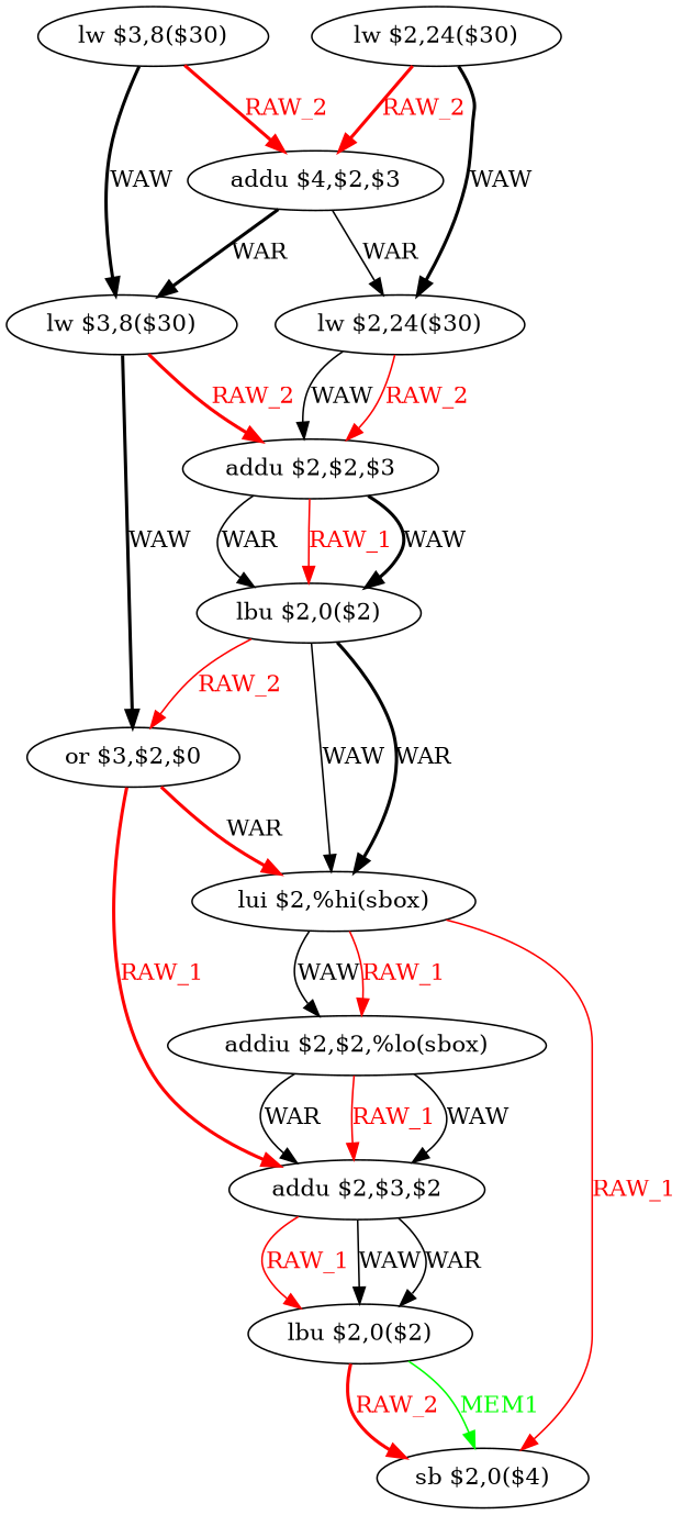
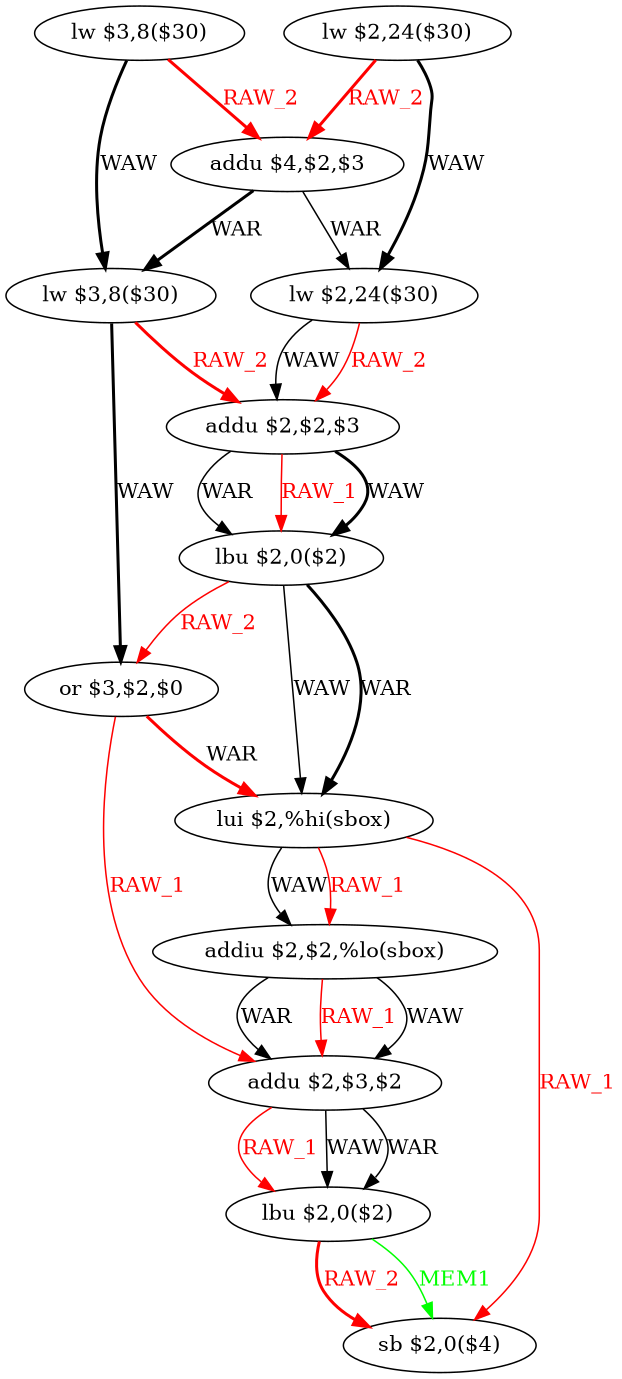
  digraph {
    node [shape=ellipse]
    edge [style=solid]
    n1 [label="lw $3,8($30)"]
    n2 [label="addu $4,$2,$3"]
    n3 [label="lw $3,8($30)"]
    n4 [label="lw $2,24($30)"]
    n5 [label="addu $2,$2,$3"]
    n6 [label="or $3,$2,$0"]
    n7 [label="sb $2,0($4)"]
    n8 [label="lbu $2,0($2)"]
    n9 [label="lui $2,%hi(sbox)"]
    n10 [label="addu $2,$3,$2"]
    n11 [label="addiu $2,$2,%lo(sbox)"]
    n12 [label="lbu $2,0($2)"]
    n13 [label="lw $2,24($30)"]
    n1 -> n2 [color=red fontcolor=red label=RAW_2 style=bold]
    n1 -> n3 [label=WAW style=bold]
    n2 -> n3 [label=WAR style=bold]
    n2 -> n4 [label=WAR]
    n3 -> n5 [color=red fontcolor=red label=RAW_2 style=bold]
    n3 -> n6 [label=WAW style=bold]
    n4 -> n5 [label=WAW]
    n4 -> n5 [color=red fontcolor=red label=RAW_2]
    n5 -> n8 [label=WAW style=bold]
    n5 -> n8 [label=WAR]
    n5 -> n8 [color=red fontcolor=red label=RAW_1]
    n6 -> n9 [color=red label=WAR style=bold]
-   n6 -> n10 [color=red fontcolor=red label=RAW_1 style=bold]
+   n6 -> n10 [color=red fontcolor=red label=RAW_1]
    n8 -> n6 [color=red fontcolor=red label=RAW_2]
    n8 -> n9 [label=WAW]
    n8 -> n9 [label=WAR style=bold]
    n9 -> n7 [color=red fontcolor=red label=RAW_1]
    n9 -> n11 [label=WAW]
    n9 -> n11 [color=red fontcolor=red label=RAW_1]
    n10 -> n12 [label=WAW]
    n10 -> n12 [label=WAR]
    n10 -> n12 [color=red fontcolor=red label=RAW_1]
    n11 -> n10 [label=WAW]
    n11 -> n10 [label=WAR]
    n11 -> n10 [color=red fontcolor=red label=RAW_1]
    n12 -> n7 [color=green fontcolor=green label=MEM1]
    n12 -> n7 [color=red fontcolor=red label=RAW_2 style=bold]
    n13 -> n2 [color=red fontcolor=red label=RAW_2 style=bold]
    n13 -> n4 [label=WAW style=bold]
  }
